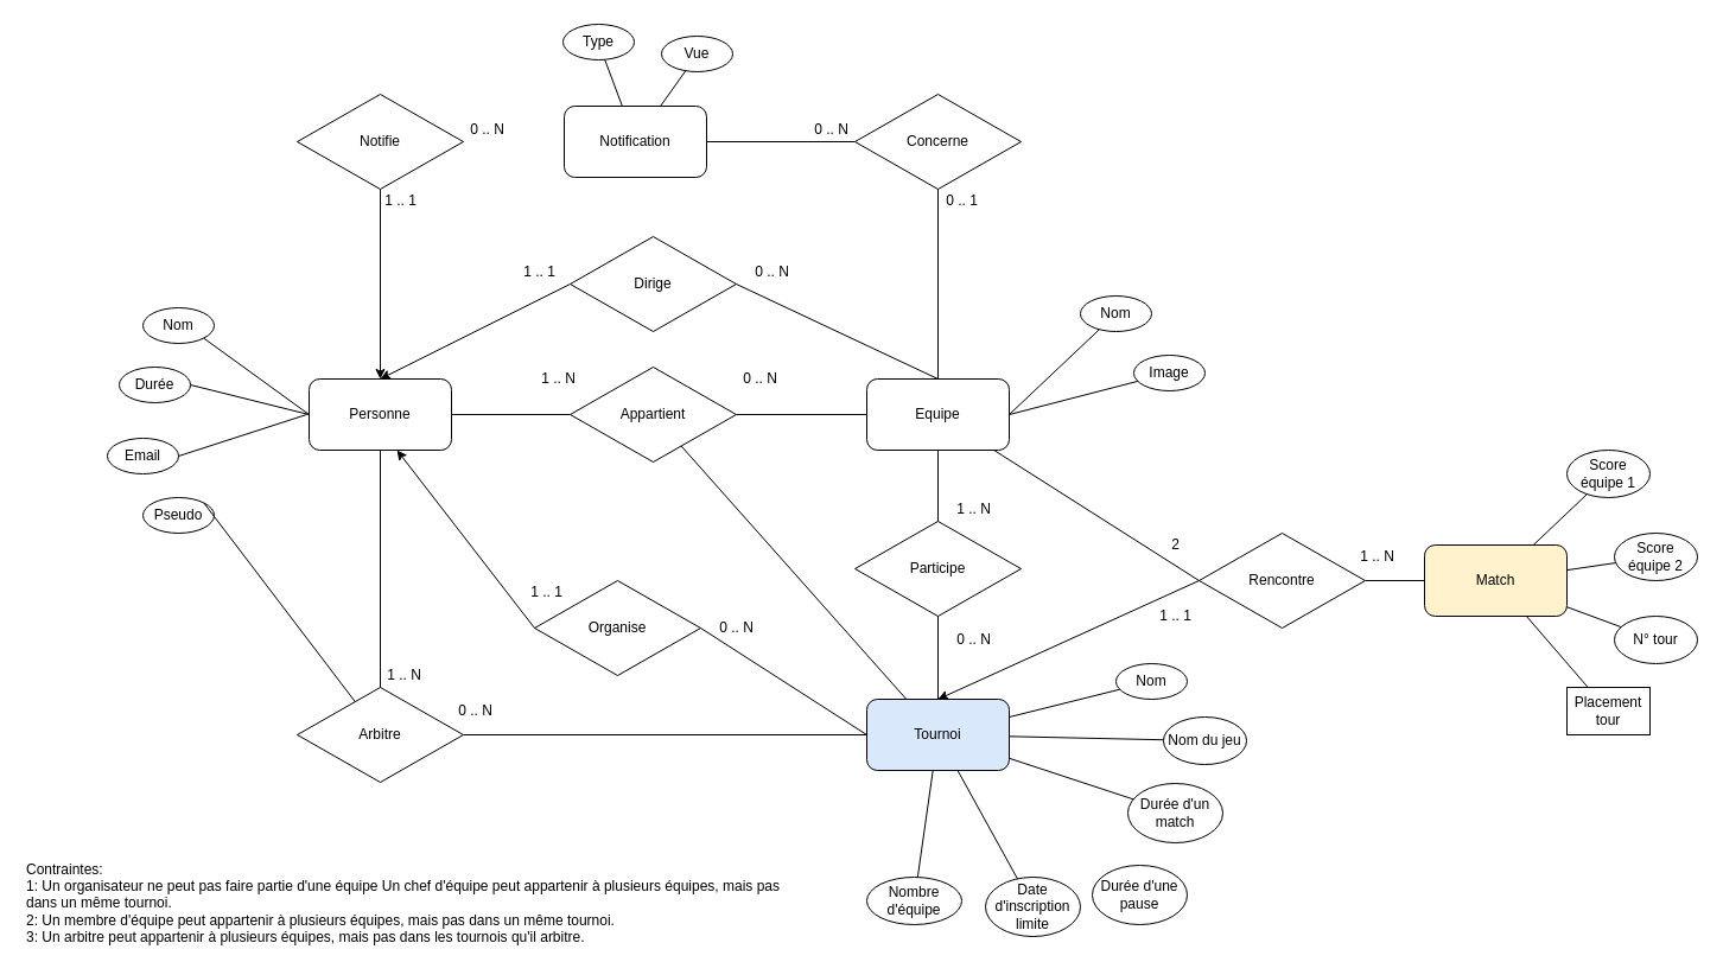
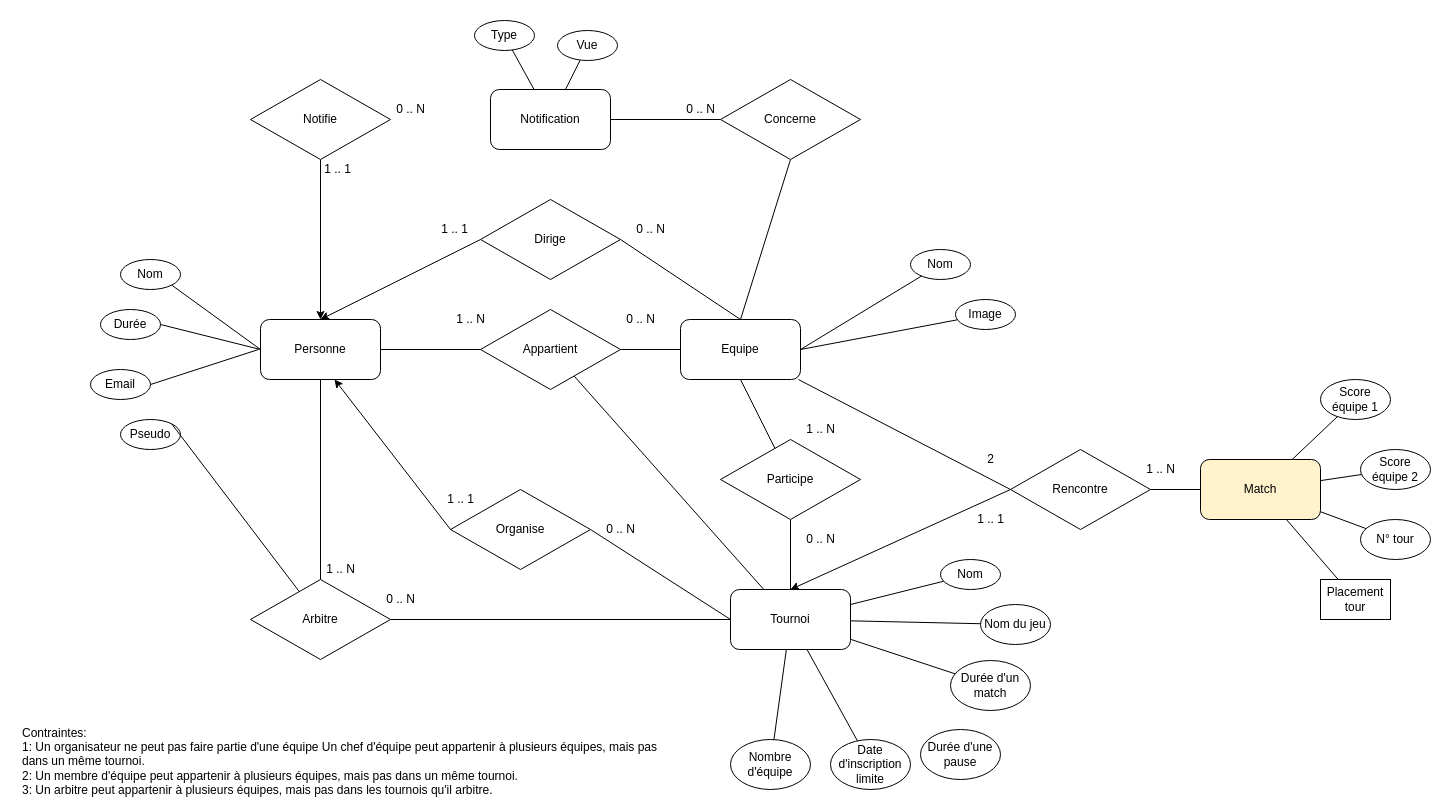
  <mxCell id="0" />
  <mxCell id="1" parent="0" />
  <mxCell id="2" value="Personne" style="rounded=1;whiteSpace=wrap;html=1;" parent="1" vertex="1"><mxGeometry x="260" y="319" width="120" height="60" as="geometry" /></mxCell>
- <mxCell id="3" value="Equipe" style="rounded=1;whiteSpace=wrap;html=1;" parent="1" vertex="1"><mxGeometry x="730" y="319" width="120" height="60" as="geometry" /></mxCell>
+ <mxCell id="3" value="Equipe" style="rounded=1;whiteSpace=wrap;html=1;" parent="1" vertex="1"><mxGeometry x="680" y="319" width="120" height="60" as="geometry" /></mxCell>
  <mxCell id="4" value="Appartient" style="rhombus;whiteSpace=wrap;html=1;" parent="1" vertex="1"><mxGeometry x="480" y="309" width="140" height="80" as="geometry" /></mxCell>
  <mxCell id="5" value="Nom" style="ellipse;whiteSpace=wrap;html=1;" parent="1" vertex="1"><mxGeometry x="120" y="259" width="60" height="30" as="geometry" /></mxCell>
  <mxCell id="6" value="Durée" style="ellipse;whiteSpace=wrap;html=1;" parent="1" vertex="1"><mxGeometry x="100" y="309" width="60" height="30" as="geometry" /></mxCell>
  <mxCell id="7" value="Pseudo" style="ellipse;whiteSpace=wrap;html=1;" parent="1" vertex="1"><mxGeometry x="120" y="419" width="60" height="30" as="geometry" /></mxCell>
  <mxCell id="8" value="" style="endArrow=none;html=1;exitX=1;exitY=0.5;exitDx=0;exitDy=0;entryX=0;entryY=0.5;entryDx=0;entryDy=0;" parent="1" source="6" target="2" edge="1"><mxGeometry width="50" height="50" relative="1" as="geometry"><mxPoint x="410" y="479" as="sourcePoint" /><mxPoint x="460" y="429" as="targetPoint" /></mxGeometry></mxCell>
  <mxCell id="9" value="" style="endArrow=none;html=1;exitX=1;exitY=0;exitDx=0;exitDy=0;" parent="1" source="7" target="48" edge="1"><mxGeometry width="50" height="50" relative="1" as="geometry"><mxPoint x="190" y="359" as="sourcePoint" /><mxPoint x="270" y="359" as="targetPoint" /></mxGeometry></mxCell>
  <mxCell id="10" value="" style="endArrow=none;html=1;entryX=0;entryY=0.5;entryDx=0;entryDy=0;exitX=1;exitY=1;exitDx=0;exitDy=0;" parent="1" source="5" target="2" edge="1"><mxGeometry width="50" height="50" relative="1" as="geometry"><mxPoint x="210" y="299" as="sourcePoint" /><mxPoint x="270" y="359" as="targetPoint" /></mxGeometry></mxCell>
  <mxCell id="11" value="Email" style="ellipse;whiteSpace=wrap;html=1;" parent="1" vertex="1"><mxGeometry x="90" y="369" width="60" height="30" as="geometry" /></mxCell>
  <mxCell id="12" value="" style="endArrow=none;html=1;exitX=1;exitY=0.5;exitDx=0;exitDy=0;" parent="1" source="11" edge="1"><mxGeometry width="50" height="50" relative="1" as="geometry"><mxPoint x="630" y="479" as="sourcePoint" /><mxPoint x="258" y="349" as="targetPoint" /></mxGeometry></mxCell>
  <mxCell id="13" value="0 .. N" style="text;html=1;align=center;verticalAlign=middle;resizable=0;points=[];autosize=1;" parent="1" vertex="1"><mxGeometry x="620" y="309" width="40" height="20" as="geometry" /></mxCell>
  <mxCell id="14" value="1 .. N" style="text;html=1;align=center;verticalAlign=middle;resizable=0;points=[];autosize=1;" parent="1" vertex="1"><mxGeometry x="450" y="309" width="40" height="20" as="geometry" /></mxCell>
  <mxCell id="15" value="" style="endArrow=none;html=1;exitX=1;exitY=0.5;exitDx=0;exitDy=0;" parent="1" source="2" target="4" edge="1"><mxGeometry width="50" height="50" relative="1" as="geometry"><mxPoint x="730" y="539" as="sourcePoint" /><mxPoint x="780" y="489" as="targetPoint" /></mxGeometry></mxCell>
  <mxCell id="16" value="" style="endArrow=none;html=1;exitX=0;exitY=0.5;exitDx=0;exitDy=0;entryX=1;entryY=0.5;entryDx=0;entryDy=0;" parent="1" source="3" target="4" edge="1"><mxGeometry width="50" height="50" relative="1" as="geometry"><mxPoint x="390" y="359" as="sourcePoint" /><mxPoint x="490" y="359" as="targetPoint" /></mxGeometry></mxCell>
  <mxCell id="17" value="Nom" style="ellipse;whiteSpace=wrap;html=1;" parent="1" vertex="1"><mxGeometry x="910" y="249" width="60" height="30" as="geometry" /></mxCell>
  <mxCell id="18" value="" style="endArrow=none;html=1;exitX=1;exitY=0.5;exitDx=0;exitDy=0;" parent="1" source="3" target="17" edge="1"><mxGeometry width="50" height="50" relative="1" as="geometry"><mxPoint x="710" y="519" as="sourcePoint" /><mxPoint x="760" y="469" as="targetPoint" /></mxGeometry></mxCell>
  <mxCell id="19" value="Image" style="ellipse;whiteSpace=wrap;html=1;" parent="1" vertex="1"><mxGeometry x="955" y="299" width="60" height="30" as="geometry" /></mxCell>
  <mxCell id="20" value="" style="endArrow=none;html=1;exitX=1;exitY=0.5;exitDx=0;exitDy=0;" parent="1" source="3" target="19" edge="1"><mxGeometry width="50" height="50" relative="1" as="geometry"><mxPoint x="860" y="359" as="sourcePoint" /><mxPoint x="925.882" y="297.235" as="targetPoint" /></mxGeometry></mxCell>
  <mxCell id="21" style="edgeStyle=none;rounded=0;orthogonalLoop=1;jettySize=auto;html=1;exitX=0;exitY=0.5;exitDx=0;exitDy=0;entryX=0.5;entryY=0;entryDx=0;entryDy=0;" parent="1" source="22" target="2" edge="1"><mxGeometry relative="1" as="geometry" /></mxCell>
  <mxCell id="22" value="Dirige" style="rhombus;whiteSpace=wrap;html=1;" parent="1" vertex="1"><mxGeometry x="480" y="199" width="140" height="80" as="geometry" /></mxCell>
  <mxCell id="23" value="1 .. 1" style="text;html=1;align=center;verticalAlign=middle;resizable=0;points=[];autosize=1;" parent="1" vertex="1"><mxGeometry x="434" y="219" width="40" height="20" as="geometry" /></mxCell>
  <mxCell id="24" value="0 .. N" style="text;html=1;align=center;verticalAlign=middle;resizable=0;points=[];autosize=1;" parent="1" vertex="1"><mxGeometry x="630" y="219" width="40" height="20" as="geometry" /></mxCell>
- <mxCell id="25" value="Tournoi" style="rounded=1;whiteSpace=wrap;html=1;fillColor=#dae8fc;" parent="1" vertex="1"><mxGeometry x="730" y="589" width="120" height="60" as="geometry" /></mxCell>
+ <mxCell id="25" value="Tournoi" style="rounded=1;whiteSpace=wrap;html=1;" parent="1" vertex="1"><mxGeometry x="730" y="589" width="120" height="60" as="geometry" /></mxCell>
  <mxCell id="26" value="Participe" style="rhombus;whiteSpace=wrap;html=1;" parent="1" vertex="1"><mxGeometry x="720" y="439" width="140" height="80" as="geometry" /></mxCell>
  <mxCell id="27" value="" style="endArrow=none;html=1;entryX=0.5;entryY=1;entryDx=0;entryDy=0;" parent="1" source="26" target="3" edge="1"><mxGeometry width="50" height="50" relative="1" as="geometry"><mxPoint x="710" y="519" as="sourcePoint" /><mxPoint x="760" y="469" as="targetPoint" /></mxGeometry></mxCell>
  <mxCell id="28" value="" style="endArrow=none;html=1;entryX=0.5;entryY=1;entryDx=0;entryDy=0;exitX=0.5;exitY=0;exitDx=0;exitDy=0;" parent="1" source="25" target="26" edge="1"><mxGeometry width="50" height="50" relative="1" as="geometry"><mxPoint x="800" y="449" as="sourcePoint" /><mxPoint x="800" y="389" as="targetPoint" /></mxGeometry></mxCell>
  <mxCell id="29" value="0 .. N" style="text;html=1;align=center;verticalAlign=middle;resizable=0;points=[];autosize=1;" parent="1" vertex="1"><mxGeometry x="800" y="529" width="40" height="20" as="geometry" /></mxCell>
  <mxCell id="30" value="1 .. N" style="text;html=1;align=center;verticalAlign=middle;resizable=0;points=[];autosize=1;" parent="1" vertex="1"><mxGeometry x="800" y="419" width="40" height="20" as="geometry" /></mxCell>
  <mxCell id="31" style="edgeStyle=none;rounded=0;orthogonalLoop=1;jettySize=auto;html=1;exitX=0;exitY=0.5;exitDx=0;exitDy=0;entryX=0.617;entryY=1;entryDx=0;entryDy=0;entryPerimeter=0;" parent="1" source="32" target="2" edge="1"><mxGeometry relative="1" as="geometry" /></mxCell>
  <mxCell id="32" value="Organise" style="rhombus;whiteSpace=wrap;html=1;" parent="1" vertex="1"><mxGeometry x="450" y="489" width="140" height="80" as="geometry" /></mxCell>
  <mxCell id="33" value="0 .. N" style="text;html=1;align=center;verticalAlign=middle;resizable=0;points=[];autosize=1;" parent="1" vertex="1"><mxGeometry x="600" y="519" width="40" height="20" as="geometry" /></mxCell>
  <mxCell id="34" value="" style="endArrow=none;html=1;exitX=1;exitY=0.5;exitDx=0;exitDy=0;entryX=0;entryY=0.5;entryDx=0;entryDy=0;" parent="1" source="32" target="25" edge="1"><mxGeometry width="50" height="50" relative="1" as="geometry"><mxPoint x="710" y="519" as="sourcePoint" /><mxPoint x="760" y="469" as="targetPoint" /></mxGeometry></mxCell>
  <mxCell id="35" value="1 .. 1" style="text;html=1;align=center;verticalAlign=middle;resizable=0;points=[];autosize=1;" parent="1" vertex="1"><mxGeometry x="440" y="489" width="40" height="20" as="geometry" /></mxCell>
  <mxCell id="36" value="Nom" style="ellipse;whiteSpace=wrap;html=1;" parent="1" vertex="1"><mxGeometry x="940" y="559" width="60" height="30" as="geometry" /></mxCell>
  <mxCell id="37" value="Nom du jeu" style="ellipse;whiteSpace=wrap;html=1;" parent="1" vertex="1"><mxGeometry x="980" y="604" width="70" height="40" as="geometry" /></mxCell>
  <mxCell id="38" value="Durée d'un match" style="ellipse;whiteSpace=wrap;html=1;" parent="1" vertex="1"><mxGeometry x="950" y="660" width="80" height="50" as="geometry" /></mxCell>
  <mxCell id="39" value="Durée d'une pause" style="ellipse;whiteSpace=wrap;html=1;" parent="1" vertex="1"><mxGeometry x="920" y="729" width="80" height="50" as="geometry" /></mxCell>
  <mxCell id="40" value="Date d'inscription limite" style="ellipse;whiteSpace=wrap;html=1;" parent="1" vertex="1"><mxGeometry x="830" y="739" width="80" height="50" as="geometry" /></mxCell>
- <mxCell id="41" value="Nombre d'équipe" style="ellipse;whiteSpace=wrap;html=1;" parent="1" vertex="1"><mxGeometry x="730" y="739" width="80" height="40" as="geometry" /></mxCell>
+ <mxCell id="41" value="Nombre d'équipe" style="ellipse;whiteSpace=wrap;html=1;" parent="1" vertex="1"><mxGeometry x="730" y="739" width="80" height="50" as="geometry" /></mxCell>
  <mxCell id="42" value="" style="endArrow=none;html=1;" parent="1" source="25" target="36" edge="1"><mxGeometry width="50" height="50" relative="1" as="geometry"><mxPoint x="710" y="489" as="sourcePoint" /><mxPoint x="760" y="439" as="targetPoint" /></mxGeometry></mxCell>
  <mxCell id="43" value="" style="endArrow=none;html=1;" parent="1" source="25" target="37" edge="1"><mxGeometry width="50" height="50" relative="1" as="geometry"><mxPoint x="860" y="614" as="sourcePoint" /><mxPoint x="953.167" y="590.708" as="targetPoint" /></mxGeometry></mxCell>
  <mxCell id="44" value="" style="endArrow=none;html=1;" parent="1" source="25" target="38" edge="1"><mxGeometry width="50" height="50" relative="1" as="geometry"><mxPoint x="860" y="632.077" as="sourcePoint" /><mxPoint x="960.14" y="637.212" as="targetPoint" /></mxGeometry></mxCell>
  <mxCell id="45" value="" style="endArrow=none;html=1;" parent="1" source="25" target="4" edge="1"><mxGeometry width="50" height="50" relative="1" as="geometry"><mxPoint x="860" y="648.811" as="sourcePoint" /><mxPoint x="964.608" y="683.35" as="targetPoint" /></mxGeometry></mxCell>
  <mxCell id="46" value="" style="endArrow=none;html=1;" parent="1" source="25" target="40" edge="1"><mxGeometry width="50" height="50" relative="1" as="geometry"><mxPoint x="870" y="658.811" as="sourcePoint" /><mxPoint x="974.608" y="693.35" as="targetPoint" /></mxGeometry></mxCell>
  <mxCell id="47" value="" style="endArrow=none;html=1;" parent="1" source="25" target="41" edge="1"><mxGeometry width="50" height="50" relative="1" as="geometry"><mxPoint x="816.552" y="659" as="sourcePoint" /><mxPoint x="866.96" y="750.366" as="targetPoint" /></mxGeometry></mxCell>
  <mxCell id="48" value="Arbitre" style="rhombus;whiteSpace=wrap;html=1;" parent="1" vertex="1"><mxGeometry x="250" y="579" width="140" height="80" as="geometry" /></mxCell>
  <mxCell id="49" value="" style="endArrow=none;html=1;entryX=0.5;entryY=1;entryDx=0;entryDy=0;" parent="1" source="48" target="2" edge="1"><mxGeometry width="50" height="50" relative="1" as="geometry"><mxPoint x="710" y="569" as="sourcePoint" /><mxPoint x="760" y="519" as="targetPoint" /></mxGeometry></mxCell>
  <mxCell id="50" value="" style="endArrow=none;html=1;entryX=0;entryY=0.5;entryDx=0;entryDy=0;exitX=1;exitY=0.5;exitDx=0;exitDy=0;" parent="1" source="48" target="25" edge="1"><mxGeometry width="50" height="50" relative="1" as="geometry"><mxPoint x="330" y="589" as="sourcePoint" /><mxPoint x="330" y="389" as="targetPoint" /></mxGeometry></mxCell>
  <mxCell id="51" value="0 .. N" style="text;html=1;align=center;verticalAlign=middle;resizable=0;points=[];autosize=1;" parent="1" vertex="1"><mxGeometry x="380" y="589" width="40" height="20" as="geometry" /></mxCell>
  <mxCell id="52" value="1 .. N" style="text;html=1;align=center;verticalAlign=middle;resizable=0;points=[];autosize=1;" parent="1" vertex="1"><mxGeometry x="320" y="559" width="40" height="20" as="geometry" /></mxCell>
  <mxCell id="53" value="Contraintes:&lt;br&gt;1:&amp;nbsp;Un organisateur ne peut pas faire partie d'une équipe Un chef d'équipe peut appartenir à plusieurs équipes, mais pas dans un même tournoi.&lt;br&gt;2: Un membre d'équipe peut appartenir à plusieurs équipes, mais pas dans un même tournoi.&lt;br&gt;3:&amp;nbsp;Un arbitre peut appartenir à plusieurs équipes, mais pas dans les tournois qu'il arbitre." style="text;html=1;strokeColor=none;fillColor=none;align=left;verticalAlign=left;whiteSpace=wrap;rounded=0;" parent="1" vertex="1"><mxGeometry x="20" y="719" width="650" height="70" as="geometry" /></mxCell>
  <mxCell id="54" value="" style="endArrow=none;html=1;entryX=1;entryY=0.5;entryDx=0;entryDy=0;exitX=0.5;exitY=0;exitDx=0;exitDy=0;" parent="1" source="3" target="22" edge="1"><mxGeometry width="50" height="50" relative="1" as="geometry"><mxPoint x="720" y="519" as="sourcePoint" /><mxPoint x="770" y="469" as="targetPoint" /></mxGeometry></mxCell>
  <mxCell id="55" value="Match" style="rounded=1;whiteSpace=wrap;html=1;fillColor=#fff2cc;" parent="1" vertex="1"><mxGeometry x="1200" y="459" width="120" height="60" as="geometry" /></mxCell>
  <mxCell id="56" style="edgeStyle=none;rounded=0;orthogonalLoop=1;jettySize=auto;html=1;exitX=0;exitY=0.5;exitDx=0;exitDy=0;entryX=0.5;entryY=0;entryDx=0;entryDy=0;" parent="1" source="57" target="25" edge="1"><mxGeometry relative="1" as="geometry" /></mxCell>
  <mxCell id="57" value="Rencontre" style="rhombus;whiteSpace=wrap;html=1;" parent="1" vertex="1"><mxGeometry x="1010" y="449" width="140" height="80" as="geometry" /></mxCell>
  <mxCell id="58" value="" style="endArrow=none;html=1;exitX=0;exitY=0.5;exitDx=0;exitDy=0;" parent="1" source="57" target="3" edge="1"><mxGeometry width="50" height="50" relative="1" as="geometry"><mxPoint x="1220" y="439" as="sourcePoint" /><mxPoint x="1270" y="389" as="targetPoint" /></mxGeometry></mxCell>
  <mxCell id="59" value="" style="endArrow=none;html=1;exitX=1;exitY=0.5;exitDx=0;exitDy=0;entryX=0;entryY=0.5;entryDx=0;entryDy=0;" parent="1" source="57" target="55" edge="1"><mxGeometry width="50" height="50" relative="1" as="geometry"><mxPoint x="1160" y="579" as="sourcePoint" /><mxPoint x="1210" y="529" as="targetPoint" /></mxGeometry></mxCell>
  <mxCell id="60" value="1 .. N" style="text;html=1;align=center;verticalAlign=middle;resizable=0;points=[];autosize=1;" parent="1" vertex="1"><mxGeometry x="1140" y="459" width="40" height="20" as="geometry" /></mxCell>
  <mxCell id="61" value="2" style="text;html=1;align=center;verticalAlign=middle;resizable=0;points=[];autosize=1;" parent="1" vertex="1"><mxGeometry x="980" y="449" width="20" height="20" as="geometry" /></mxCell>
  <mxCell id="62" value="1 .. 1" style="text;html=1;align=center;verticalAlign=middle;resizable=0;points=[];autosize=1;" parent="1" vertex="1"><mxGeometry x="970" y="509" width="40" height="20" as="geometry" /></mxCell>
  <mxCell id="63" value="Score équipe 1" style="ellipse;whiteSpace=wrap;html=1;" parent="1" vertex="1"><mxGeometry x="1320" y="379" width="70" height="40" as="geometry" /></mxCell>
  <mxCell id="64" value="Score équipe 2" style="ellipse;whiteSpace=wrap;html=1;" parent="1" vertex="1"><mxGeometry x="1360" y="449" width="70" height="40" as="geometry" /></mxCell>
  <mxCell id="65" value="N° tour" style="ellipse;whiteSpace=wrap;html=1;" parent="1" vertex="1"><mxGeometry x="1360" y="519" width="70" height="40" as="geometry" /></mxCell>
  <mxCell id="66" value="Placement tour" style="whiteSpace=wrap;html=1;rounded=0;" parent="1" vertex="1"><mxGeometry x="1320" y="579" width="70" height="40" as="geometry" /></mxCell>
  <mxCell id="67" value="" style="endArrow=none;html=1;" parent="1" source="55" target="63" edge="1"><mxGeometry width="50" height="50" relative="1" as="geometry"><mxPoint x="1200" y="499" as="sourcePoint" /><mxPoint x="1250" y="449" as="targetPoint" /></mxGeometry></mxCell>
  <mxCell id="68" value="" style="endArrow=none;html=1;" parent="1" source="55" target="64" edge="1"><mxGeometry width="50" height="50" relative="1" as="geometry"><mxPoint x="1301.667" y="469" as="sourcePoint" /><mxPoint x="1346.923" y="426.126" as="targetPoint" /></mxGeometry></mxCell>
  <mxCell id="69" value="" style="endArrow=none;html=1;" parent="1" source="55" target="65" edge="1"><mxGeometry width="50" height="50" relative="1" as="geometry"><mxPoint x="1330" y="490.111" as="sourcePoint" /><mxPoint x="1371.12" y="484.019" as="targetPoint" /></mxGeometry></mxCell>
  <mxCell id="70" value="" style="endArrow=none;html=1;" parent="1" source="55" target="66" edge="1"><mxGeometry width="50" height="50" relative="1" as="geometry"><mxPoint x="1330" y="521.241" as="sourcePoint" /><mxPoint x="1375.603" y="538.146" as="targetPoint" /></mxGeometry></mxCell>
- <mxCell id="71" value="Notification" style="rounded=1;whiteSpace=wrap;html=1;" parent="1" vertex="1"><mxGeometry x="475" y="89" width="120" height="60" as="geometry" /></mxCell>
+ <mxCell id="71" value="Notification" style="rounded=1;whiteSpace=wrap;html=1;" parent="1" vertex="1"><mxGeometry x="490" y="89" width="120" height="60" as="geometry" /></mxCell>
  <mxCell id="72" style="edgeStyle=orthogonalEdgeStyle;rounded=0;orthogonalLoop=1;jettySize=auto;html=1;exitX=0.5;exitY=1;exitDx=0;exitDy=0;entryX=0.5;entryY=0;entryDx=0;entryDy=0;" parent="1" source="73" target="2" edge="1"><mxGeometry relative="1" as="geometry" /></mxCell>
  <mxCell id="73" value="Notifie" style="rhombus;whiteSpace=wrap;html=1;" parent="1" vertex="1"><mxGeometry x="250" y="79" width="140" height="80" as="geometry" /></mxCell>
  <mxCell id="74" value="1 .. 1" style="text;html=1;align=center;verticalAlign=middle;resizable=0;points=[];autosize=1;" parent="1" vertex="1"><mxGeometry x="317" y="159" width="40" height="20" as="geometry" /></mxCell>
  <mxCell id="75" value="0 .. N" style="text;html=1;align=center;verticalAlign=middle;resizable=0;points=[];autosize=1;" parent="1" vertex="1"><mxGeometry x="390" y="99" width="40" height="20" as="geometry" /></mxCell>
  <mxCell id="76" value="Type" style="ellipse;whiteSpace=wrap;html=1;" parent="1" vertex="1"><mxGeometry x="474" y="20" width="60" height="30" as="geometry" /></mxCell>
  <mxCell id="77" value="" style="endArrow=none;html=1;" parent="1" source="76" target="71" edge="1"><mxGeometry width="50" height="50" relative="1" as="geometry"><mxPoint x="660.56" y="156.913" as="sourcePoint" /><mxPoint x="620" y="145.535" as="targetPoint" /></mxGeometry></mxCell>
  <mxCell id="78" value="&lt;div&gt;Vue&lt;/div&gt;" style="ellipse;whiteSpace=wrap;html=1;" vertex="1" parent="1"><mxGeometry x="557" y="30" width="60" height="30" as="geometry" /></mxCell>
  <mxCell id="79" value="" style="endArrow=none;html=1;" edge="1" parent="1" source="78" target="71"><mxGeometry width="50" height="50" relative="1" as="geometry"><mxPoint x="522.8" y="69.34" as="sourcePoint" /><mxPoint x="541.351" y="99" as="targetPoint" /></mxGeometry></mxCell>
  <mxCell id="80" value="Concerne" style="rhombus;whiteSpace=wrap;html=1;" vertex="1" parent="1"><mxGeometry x="720" y="79" width="140" height="80" as="geometry" /></mxCell>
  <mxCell id="81" value="" style="endArrow=none;html=1;entryX=1;entryY=0.5;entryDx=0;entryDy=0;exitX=0;exitY=0.5;exitDx=0;exitDy=0;" edge="1" parent="1" source="80" target="71"><mxGeometry width="50" height="50" relative="1" as="geometry"><mxPoint x="589.724" y="69.552" as="sourcePoint" /><mxPoint x="575" y="99" as="targetPoint" /></mxGeometry></mxCell>
  <mxCell id="82" value="" style="endArrow=none;html=1;entryX=0.5;entryY=1;entryDx=0;entryDy=0;exitX=0.5;exitY=0;exitDx=0;exitDy=0;" edge="1" parent="1" source="3" target="80"><mxGeometry width="50" height="50" relative="1" as="geometry"><mxPoint x="730" y="129" as="sourcePoint" /><mxPoint x="620" y="129" as="targetPoint" /></mxGeometry></mxCell>
- <mxCell id="83" value="0 .. 1" style="text;html=1;align=center;verticalAlign=middle;resizable=0;points=[];autosize=1;" vertex="1" parent="1"><mxGeometry x="790" y="159" width="40" height="20" as="geometry" /></mxCell>
  <mxCell id="84" value="0 .. N" style="text;html=1;align=center;verticalAlign=middle;resizable=0;points=[];autosize=1;" vertex="1" parent="1"><mxGeometry x="680" y="99" width="40" height="20" as="geometry" /></mxCell>
